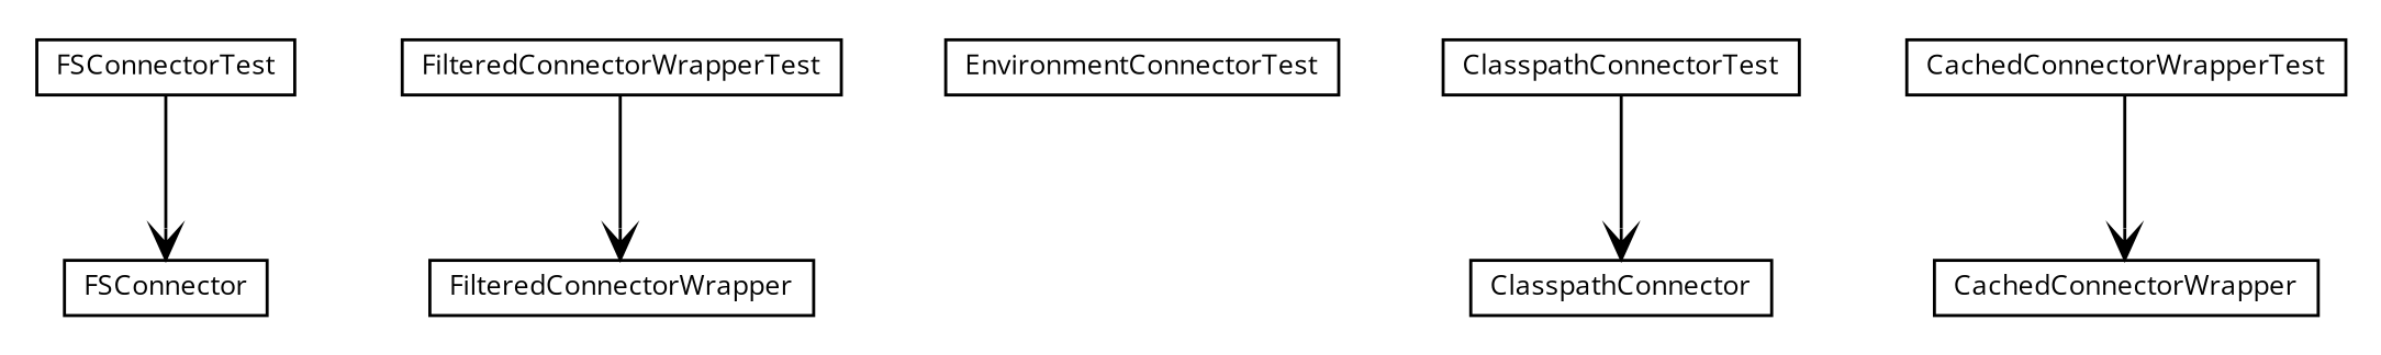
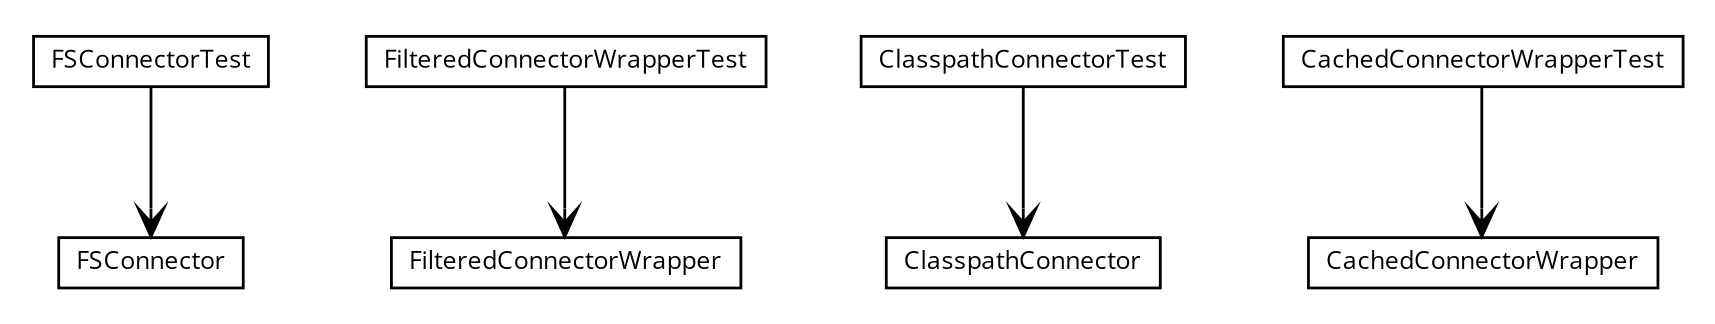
  digraph {
    fontname="Open Sans"
    nodesep=0.25
    ranksep=0.5
    node [fontcolor=black fontname="Open Sans" fontsize=9.0 shape=plaintext]
    edge [arrowhead=open color=black fontcolor=black fontname="Open Sans" fontsize=10.0 headport=p labelfontname=arial labelfontsize=10 tailport=p]
    n1 [label=<<table title="org.settings4j.connector.FSConnectorTest" border="0" cellborder="1" cellspacing="0" cellpadding="2" port="p" href="./FSConnectorTest.html"> 		<tr><td><table border="0" cellspacing="0" cellpadding="1"> <tr><td align="center" balign="center"> FSConnectorTest </td></tr> 		</table></td></tr> 		</table>>]
    n2 [label=<<table title="org.settings4j.connector.FSConnector" border="0" cellborder="1" cellspacing="0" cellpadding="2" port="p"> 		<tr><td><table border="0" cellspacing="0" cellpadding="1"> <tr><td align="center" balign="center"> FSConnector </td></tr> 		</table></td></tr> 		</table>>]
    n3 [label=<<table title="org.settings4j.connector.FilteredConnectorWrapperTest" border="0" cellborder="1" cellspacing="0" cellpadding="2" port="p" href="./FilteredConnectorWrapperTest.html"> 		<tr><td><table border="0" cellspacing="0" cellpadding="1"> <tr><td align="center" balign="center"> FilteredConnectorWrapperTest </td></tr> 		</table></td></tr> 		</table>>]
    n4 [label=<<table title="org.settings4j.connector.FilteredConnectorWrapper" border="0" cellborder="1" cellspacing="0" cellpadding="2" port="p"> 		<tr><td><table border="0" cellspacing="0" cellpadding="1"> <tr><td align="center" balign="center"> FilteredConnectorWrapper </td></tr> 		</table></td></tr> 		</table>>]
-   n5 [label=<<table title="org.settings4j.connector.EnvironmentConnectorTest" border="0" cellborder="1" cellspacing="0" cellpadding="2" port="p" href="./EnvironmentConnectorTest.html"> 		<tr><td><table border="0" cellspacing="0" cellpadding="1"> <tr><td align="center" balign="center"> EnvironmentConnectorTest </td></tr> 		</table></td></tr> 		</table>>]
    n6 [label=<<table title="org.settings4j.connector.ClasspathConnectorTest" border="0" cellborder="1" cellspacing="0" cellpadding="2" port="p" href="./ClasspathConnectorTest.html"> 		<tr><td><table border="0" cellspacing="0" cellpadding="1"> <tr><td align="center" balign="center"> ClasspathConnectorTest </td></tr> 		</table></td></tr> 		</table>>]
    n7 [label=<<table title="org.settings4j.connector.ClasspathConnector" border="0" cellborder="1" cellspacing="0" cellpadding="2" port="p"> 		<tr><td><table border="0" cellspacing="0" cellpadding="1"> <tr><td align="center" balign="center"> ClasspathConnector </td></tr> 		</table></td></tr> 		</table>>]
    n8 [label=<<table title="org.settings4j.connector.CachedConnectorWrapperTest" border="0" cellborder="1" cellspacing="0" cellpadding="2" port="p" href="./CachedConnectorWrapperTest.html"> 		<tr><td><table border="0" cellspacing="0" cellpadding="1"> <tr><td align="center" balign="center"> CachedConnectorWrapperTest </td></tr> 		</table></td></tr> 		</table>>]
    n9 [label=<<table title="org.settings4j.connector.CachedConnectorWrapper" border="0" cellborder="1" cellspacing="0" cellpadding="2" port="p"> 		<tr><td><table border="0" cellspacing="0" cellpadding="1"> <tr><td align="center" balign="center"> CachedConnectorWrapper </td></tr> 		</table></td></tr> 		</table>>]
    n1 -> n2
    n3 -> n4
    n6 -> n7
    n8 -> n9
  }
